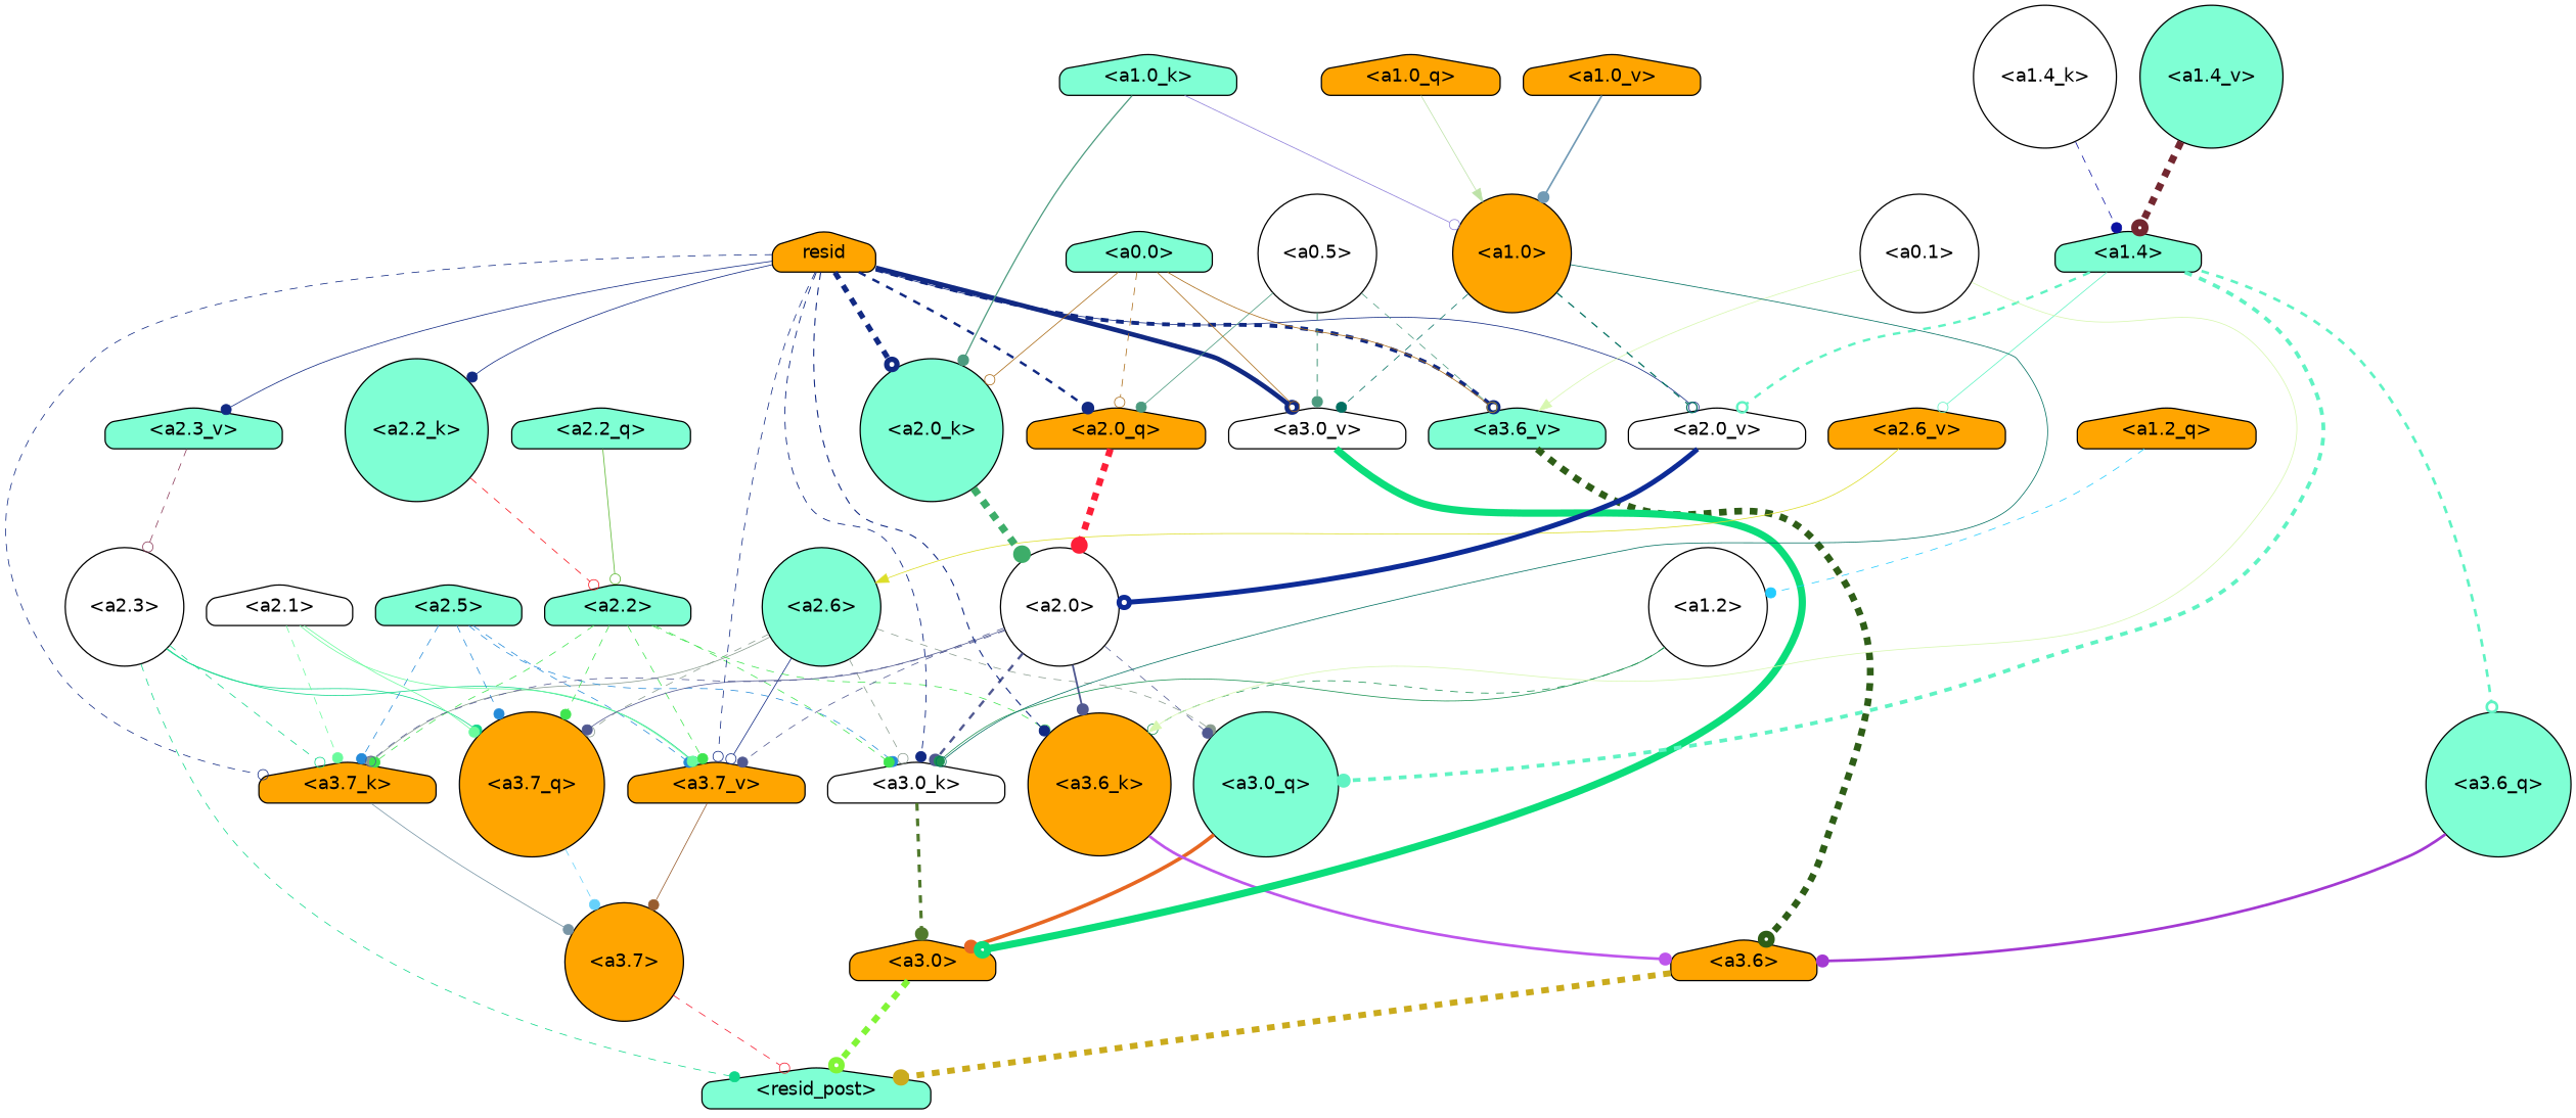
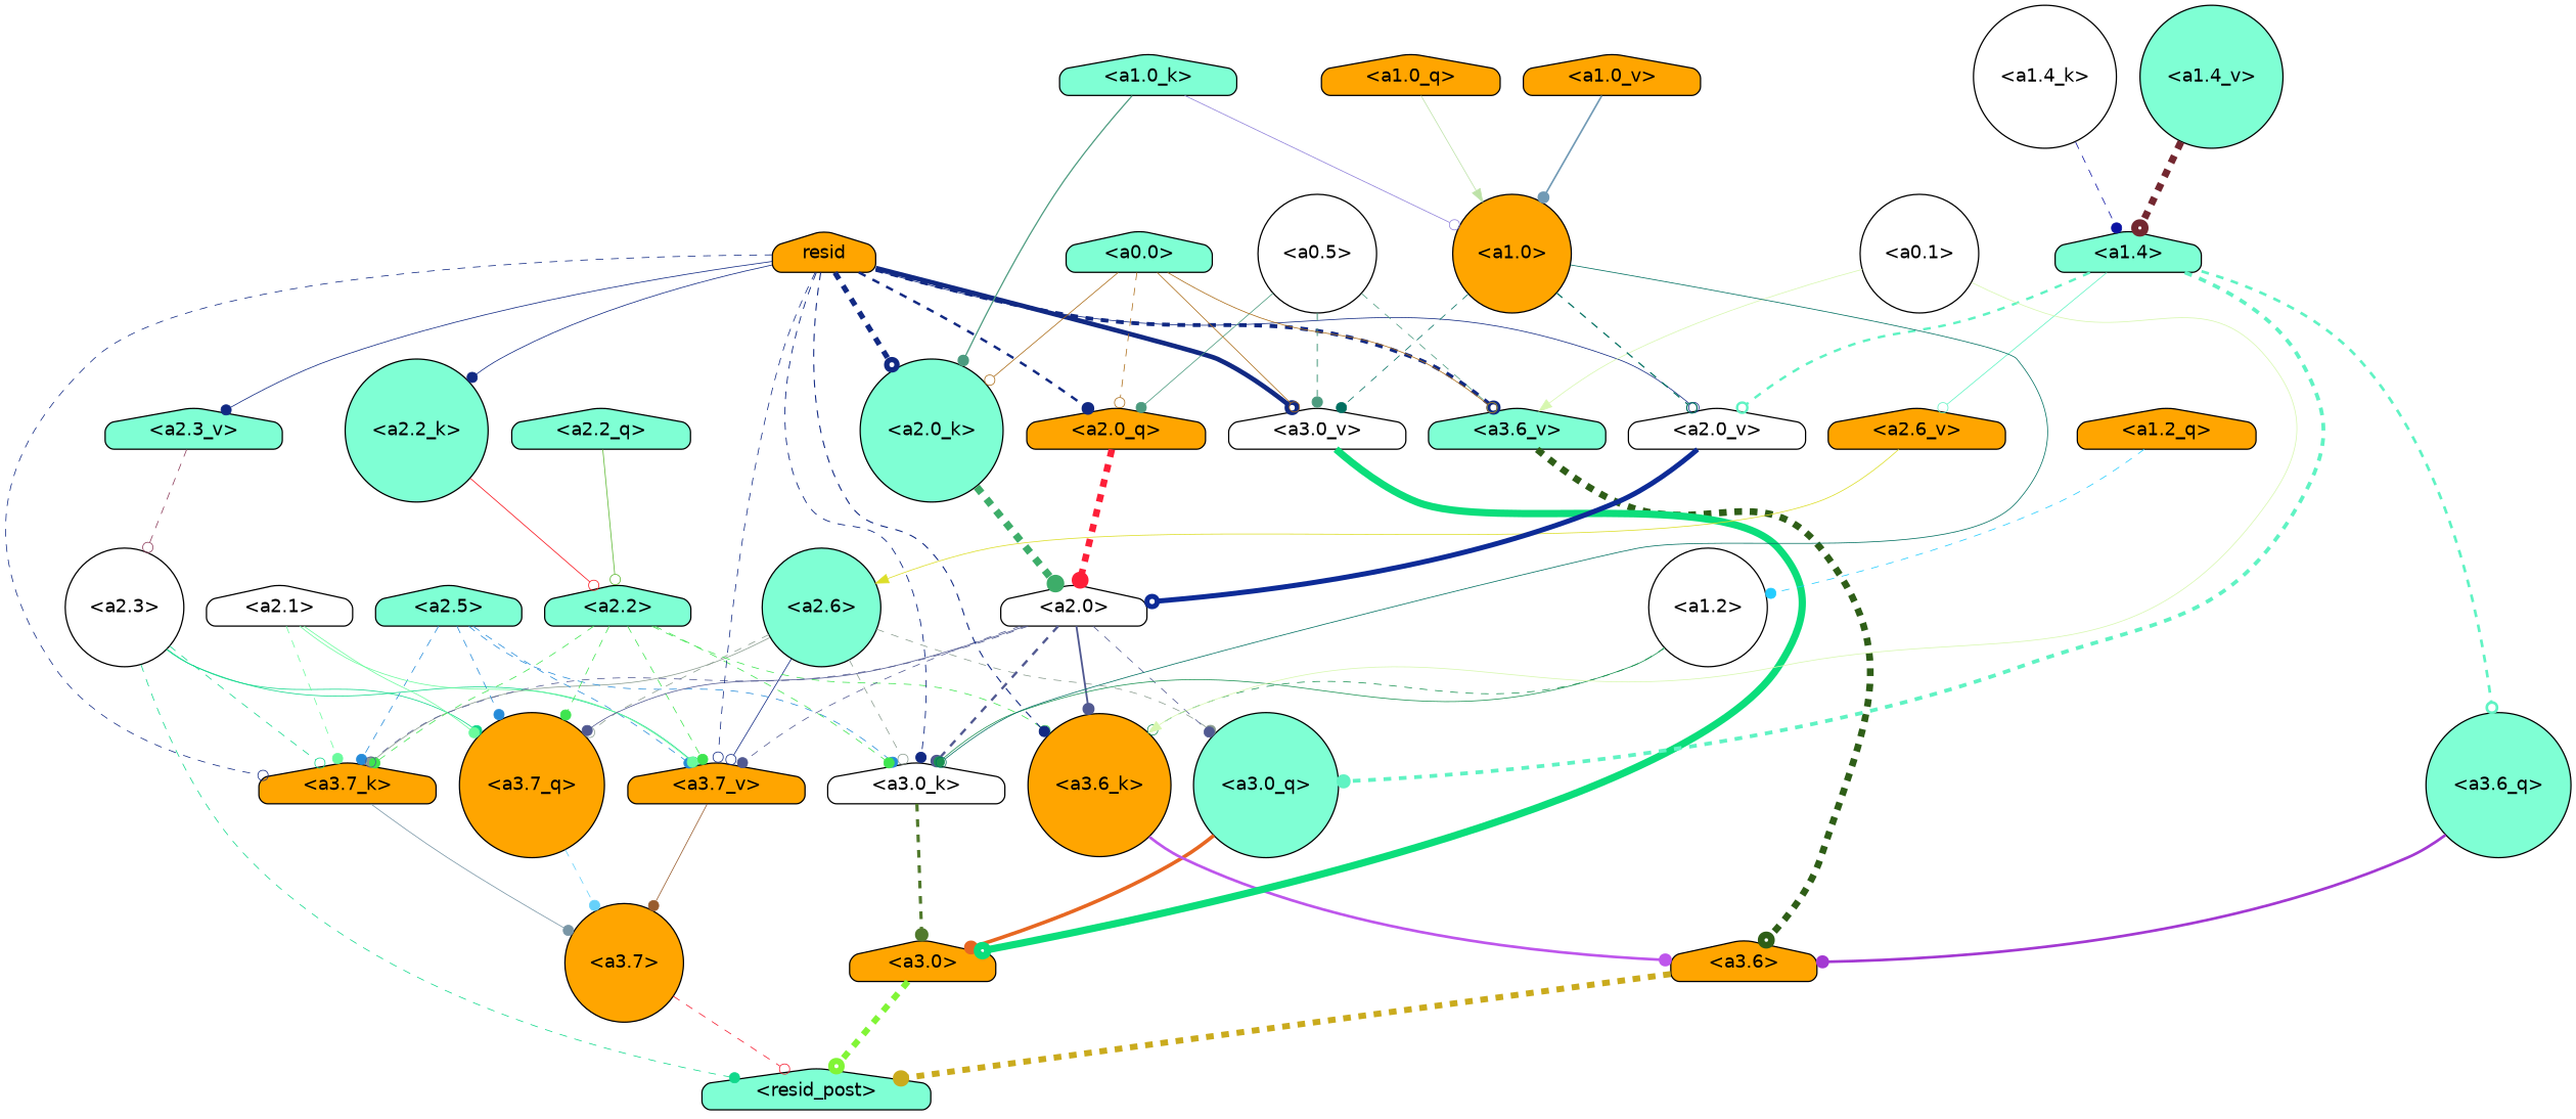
  strict digraph {
    splines=true
    node [color=black fillcolor=aquamarine fontname=Helvetica shape=house style="filled, rounded"]
    edge [arrowhead=dot color="#112983" penwidth=0.6 style=dashed]
    "<a3.7>" [fillcolor=orange shape=circle]
    "<resid_post>"
    "<a3.6>" [fillcolor=orange]
    "<a3.0>" [fillcolor=orange]
    "<a2.3>" [fillcolor=white shape=circle]
    "<a3.7_q>" [fillcolor=orange shape=circle]
    "<a3.7_k>" [fillcolor=orange]
    "<a3.7_v>" [fillcolor=orange]
    "<a3.6_q>" [shape=circle]
    "<a3.0_q>" [shape=circle]
    "<a3.6_k>" [fillcolor=orange shape=circle]
    "<a3.0_k>" [fillcolor=white]
    "<a3.6_v>"
    "<a3.0_v>" [fillcolor=white]
    "<a2.6>" [shape=circle]
    "<a2.5>"
    "<a2.2>"
    "<a2.1>" [fillcolor=white]
-   "<a2.0>" [fillcolor=white shape=circle]
+   "<a2.0>" [fillcolor=white]
    "<a1.4>"
    "<a2.6_v>" [fillcolor=orange]
    "<a2.0_v>" [fillcolor=white]
    n23 [fillcolor=orange label=resid]
    "<a2.0_q>" [fillcolor=orange]
    "<a2.2_k>" [shape=circle]
    "<a2.0_k>" [shape=circle]
    "<a2.3_v>"
    "<a1.2>" [fillcolor=white shape=circle]
    "<a0.1>" [fillcolor=white shape=circle]
    "<a1.0>" [fillcolor=orange shape=circle]
    "<a0.5>" [fillcolor=white shape=circle]
    "<a0.0>"
    "<a2.2_q>"
    "<a1.2_q>" [fillcolor=orange]
    "<a1.0_q>" [fillcolor=orange]
    "<a1.4_k>" [fillcolor=white shape=circle]
    "<a1.0_k>"
    "<a1.4_v>" [shape=circle]
    "<a1.0_v>" [fillcolor=orange]
    "<a3.7>" -> "<resid_post>" [arrowhead=odot color="#f51a2f"]
    "<a3.6>" -> "<resid_post>" [color="#caab1d" penwidth=4.7534414529800415]
    "<a3.0>" -> "<resid_post>" [arrowhead=odot color="#81f536" penwidth=4.898576855659485]
    "<a2.3>" -> "<resid_post>" [color="#11d88b"]
    "<a2.3>" -> "<a3.7_q>" [color="#11d88b" style=bold]
    "<a2.3>" -> "<a3.7_k>" [arrowhead=odot color="#11d88b"]
    "<a2.3>" -> "<a3.7_v>" [arrowhead=odot color="#11d88b" style=bold]
    "<a3.7_q>" -> "<a3.7>" [color="#67d1fa"]
    "<a3.7_k>" -> "<a3.7>" [color="#7996a6" style=bold]
    "<a3.7_v>" -> "<a3.7>" [color="#985c2e" style=bold]
    "<a3.6_q>" -> "<a3.6>" [color="#a339d2" penwidth=2.160832464694977 style=bold]
    "<a3.0_q>" -> "<a3.0>" [color="#e76722" penwidth=2.870753765106201 style=bold]
    "<a3.6_k>" -> "<a3.6>" [color="#be56ec" penwidth=2.13908451795578 style=bold]
    "<a3.0_k>" -> "<a3.0>" [color="#517a2d" penwidth=2.520303964614868]
    "<a3.6_v>" -> "<a3.6>" [arrowhead=odot color="#2e5e17" penwidth=5.297133803367615]
    "<a3.0_v>" -> "<a3.0>" [arrowhead=odot color="#0bde7b" penwidth=5.680712580680847 style=bold]
    "<a2.6>" -> "<a3.7_q>" [arrowhead=odot color="#8a9c8f"]
    "<a2.6>" -> "<a3.7_k>" [color="#8a9c8f" style=bold]
    "<a2.6>" -> "<a3.7_v>" [arrowhead=odot style=bold]
    "<a2.6>" -> "<a3.0_q>" [color="#8a9c8f"]
    "<a2.6>" -> "<a3.0_k>" [arrowhead=odot color="#8a9c8f"]
    "<a2.5>" -> "<a3.7_q>" [color="#258bd9"]
    "<a2.5>" -> "<a3.7_k>" [color="#258bd9"]
    "<a2.5>" -> "<a3.7_v>" [color="#258bd9"]
    "<a2.5>" -> "<a3.0_k>" [color="#258bd9"]
    "<a2.2>" -> "<a3.7_q>" [color="#3ee54f"]
    "<a2.2>" -> "<a3.7_k>" [color="#3ee54f"]
    "<a2.2>" -> "<a3.7_v>" [color="#3ee54f"]
    "<a2.2>" -> "<a3.6_k>" [arrowhead=odot color="#3ee54f"]
    "<a2.2>" -> "<a3.0_k>" [color="#3ee54f"]
    "<a2.1>" -> "<a3.7_q>" [color="#6afb9d" style=bold]
    "<a2.1>" -> "<a3.7_k>" [color="#6afb9d"]
    "<a2.1>" -> "<a3.7_v>" [color="#6afb9d" style=bold]
    "<a2.0>" -> "<a3.7_q>" [color="#515991" style=bold]
    "<a2.0>" -> "<a3.7_k>" [arrowhead=odot color="#515991"]
    "<a2.0>" -> "<a3.7_v>" [color="#515991"]
    "<a2.0>" -> "<a3.0_q>" [color="#515991"]
    "<a2.0>" -> "<a3.6_k>" [color="#515991" penwidth=1.4784413101151586 style=bold]
    "<a2.0>" -> "<a3.0_k>" [color="#515991" penwidth=1.8858084231615067]
    "<a1.4>" -> "<a3.6_q>" [arrowhead=odot color="#60f3c3" penwidth=2.149975523352623]
    "<a1.4>" -> "<a3.0_q>" [color="#60f3c3" penwidth=3.0018038749694824]
    "<a1.4>" -> "<a2.6_v>" [arrowhead=odot color="#60f3c3" style=bold]
    "<a1.4>" -> "<a2.0_v>" [arrowhead=odot color="#60f3c3" penwidth=1.925402581691742]
    "<a2.6_v>" -> "<a2.6>" [color="#dcde29" arrowhead="" style=""]
    "<a2.0_v>" -> "<a2.0>" [arrowhead=odot color="#0d2b97" penwidth=3.9731863737106323 style=bold]
    n23 -> "<a3.7_k>" [arrowhead=odot]
    n23 -> "<a3.7_v>" [arrowhead=odot]
    n23 -> "<a3.6_k>" [penwidth=0.8552796393632889]
    n23 -> "<a3.0_k>" [penwidth=0.691851794719696]
    n23 -> "<a3.6_v>" [arrowhead=odot penwidth=3.067279100418091]
    n23 -> "<a3.0_v>" [arrowhead=odot penwidth=3.6927278637886047 style=bold]
    n23 -> "<a2.0_v>" [arrowhead=odot style=bold]
    n23 -> "<a2.0_q>" [penwidth=1.944248914718628]
    n23 -> "<a2.2_k>" [style=bold]
    n23 -> "<a2.0_k>" [arrowhead=odot penwidth=4.198909968137741]
    n23 -> "<a2.3_v>" [style=bold]
    "<a2.0_q>" -> "<a2.0>" [color="#fd1f38" penwidth=5.1847569942474365]
-   "<a2.2_k>" -> "<a2.2>" [arrowhead=odot color="#f91b24" penwidth=0.6149471998214722]
+   "<a2.2_k>" -> "<a2.2>" [arrowhead=odot color="#f91b24" penwidth=0.6149471998214722 style=bold]
    "<a2.0_k>" -> "<a2.0>" [color="#3dad69" penwidth=5.773491740226746]
    "<a2.3_v>" -> "<a2.3>" [arrowhead=odot color="#8a3958"]
    "<a1.2>" -> "<a3.6_k>" [arrowhead=odot color="#1a9252"]
    "<a1.2>" -> "<a3.0_k>" [color="#1a9252" style=bold]
    "<a0.1>" -> "<a3.6_k>" [color="#d7f7af" arrowhead="" style=""]
    "<a0.1>" -> "<a3.6_v>" [color="#d7f7af" arrowhead="" style=""]
    "<a1.0>" -> "<a3.0_k>" [arrowhead=odot color="#017061" style=bold]
    "<a1.0>" -> "<a3.0_v>" [color="#017061"]
    "<a1.0>" -> "<a2.0_v>" [arrowhead=odot color="#017061" penwidth=0.9920598268508911]
    "<a0.5>" -> "<a3.6_v>" [arrowhead=odot color="#4c9b7f"]
    "<a0.5>" -> "<a3.0_v>" [color="#4c9b7f" penwidth=0.8028683364391327]
    "<a0.5>" -> "<a2.0_q>" [color="#4c9b7f" style=bold]
    "<a0.0>" -> "<a3.6_v>" [arrowhead=odot color="#ab6c18" style=bold]
    "<a0.0>" -> "<a3.0_v>" [arrowhead=odot color="#ab6c18" style=bold]
    "<a0.0>" -> "<a2.0_q>" [arrowhead=odot color="#ab6c18"]
    "<a0.0>" -> "<a2.0_k>" [arrowhead=odot color="#ab6c18" style=bold]
    "<a2.2_q>" -> "<a2.2>" [arrowhead=odot color="#5ab72e" style=bold]
    "<a1.2_q>" -> "<a1.2>" [color="#23ccfe"]
    "<a1.0_q>" -> "<a1.0>" [color="#bde2a8" arrowhead="" style=""]
    "<a1.4_k>" -> "<a1.4>" [color="#0b11a2"]
    "<a1.0_k>" -> "<a2.0_k>" [color="#4c9b7f" penwidth=0.9883035719394684 style=bold]
    "<a1.0_k>" -> "<a1.0>" [arrowhead=odot color="#9081da" style=bold]
    "<a1.4_v>" -> "<a1.4>" [arrowhead=odot color="#732730" penwidth=5.565408229827881]
    "<a1.0_v>" -> "<a1.0>" [color="#719ab5" penwidth=1.3358666002750397 style=bold]
  }
